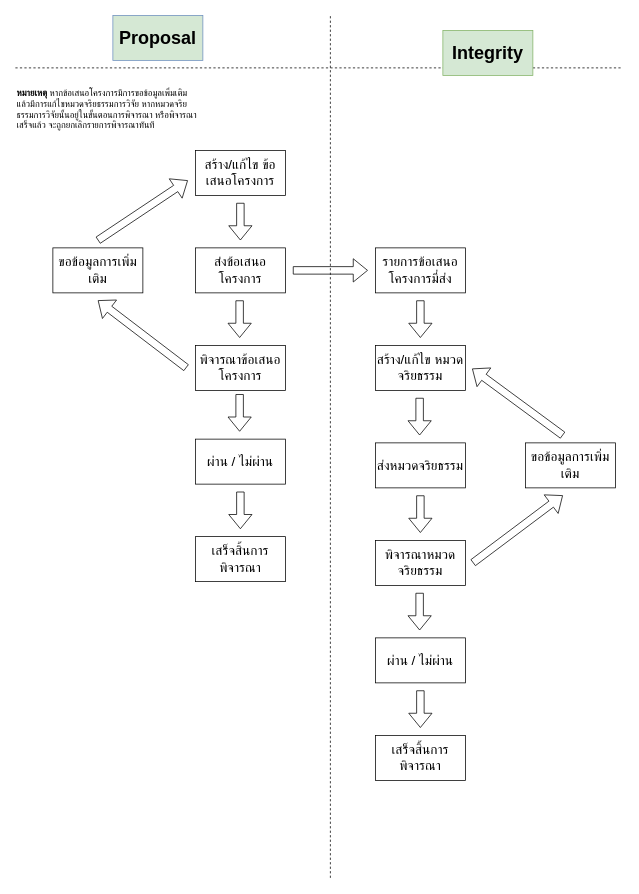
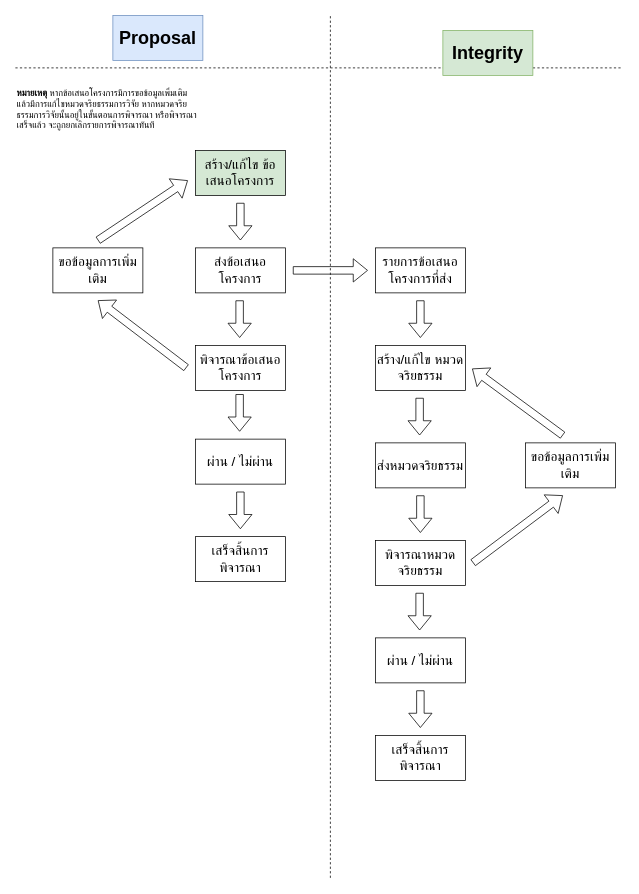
  <mxCell id="0" />
  <mxCell id="1" parent="0" />
  <mxCell id="2" value="" style="endArrow=none;dashed=1;html=1;" edge="1" parent="1"><mxGeometry width="50" height="50" relative="1" as="geometry"><mxPoint x="440" y="1170" as="sourcePoint" /><mxPoint x="440" y="20" as="targetPoint" /></mxGeometry></mxCell>
  <mxCell id="3" value="" style="endArrow=none;dashed=1;html=1;" edge="1" parent="1"><mxGeometry width="50" height="50" relative="1" as="geometry"><mxPoint x="20" y="90" as="sourcePoint" /><mxPoint x="830" y="90" as="targetPoint" /></mxGeometry></mxCell>
- <mxCell id="4" value="&lt;font style=&quot;font-size: 24px&quot;&gt;&lt;b&gt;Proposal&lt;/b&gt;&lt;/font&gt;" style="rounded=0;whiteSpace=wrap;html=1;fillColor=#d5e8d4;strokeColor=#6c8ebf;" vertex="1" parent="1"><mxGeometry x="150" y="20" width="120" height="60" as="geometry" /></mxCell>
+ <mxCell id="4" value="&lt;font style=&quot;font-size: 24px&quot;&gt;&lt;b&gt;Proposal&lt;/b&gt;&lt;/font&gt;" style="rounded=0;whiteSpace=wrap;html=1;fillColor=#dae8fc;strokeColor=#6c8ebf;" vertex="1" parent="1"><mxGeometry x="150" y="20" width="120" height="60" as="geometry" /></mxCell>
  <mxCell id="5" value="&lt;font style=&quot;font-size: 24px&quot;&gt;&lt;b&gt;Integrity&lt;/b&gt;&lt;/font&gt;" style="rounded=0;whiteSpace=wrap;html=1;fillColor=#d5e8d4;strokeColor=#82b366;" vertex="1" parent="1"><mxGeometry x="590" y="40" width="120" height="60" as="geometry" /></mxCell>
- <mxCell id="6" value="&lt;font style=&quot;font-size: 18px&quot;&gt;สร้าง/แก้ไข ข้อเสนอโครงการ&lt;/font&gt;" style="rounded=0;whiteSpace=wrap;html=1;" vertex="1" parent="1"><mxGeometry x="260" y="200" width="120" height="60" as="geometry" /></mxCell>
+ <mxCell id="6" value="&lt;font style=&quot;font-size: 18px&quot;&gt;สร้าง/แก้ไข ข้อเสนอโครงการ&lt;/font&gt;" style="rounded=0;whiteSpace=wrap;html=1;fillColor=#d5e8d4;" vertex="1" parent="1"><mxGeometry x="260" y="200" width="120" height="60" as="geometry" /></mxCell>
  <mxCell id="7" value="" style="shape=flexArrow;endArrow=classic;html=1;" edge="1" parent="1"><mxGeometry width="50" height="50" relative="1" as="geometry"><mxPoint x="320" y="270" as="sourcePoint" /><mxPoint x="320" y="320" as="targetPoint" /></mxGeometry></mxCell>
  <mxCell id="8" value="&lt;font style=&quot;font-size: 18px&quot;&gt;ส่งข้อเสนอโครงการ&lt;/font&gt;" style="rounded=0;whiteSpace=wrap;html=1;" vertex="1" parent="1"><mxGeometry x="260" y="330" width="120" height="60" as="geometry" /></mxCell>
  <mxCell id="9" value="" style="shape=flexArrow;endArrow=classic;html=1;" edge="1" parent="1"><mxGeometry width="50" height="50" relative="1" as="geometry"><mxPoint x="390" y="360" as="sourcePoint" /><mxPoint x="490" y="360" as="targetPoint" /></mxGeometry></mxCell>
- <mxCell id="10" value="&lt;font style=&quot;font-size: 18px&quot;&gt;รายการข้อเสนอโครงการมี่ส่ง&lt;/font&gt;" style="rounded=0;whiteSpace=wrap;html=1;" vertex="1" parent="1"><mxGeometry x="500" y="330" width="120" height="60" as="geometry" /></mxCell>
+ <mxCell id="10" value="&lt;font style=&quot;font-size: 18px&quot;&gt;รายการข้อเสนอโครงการที่ส่ง&lt;/font&gt;" style="rounded=0;whiteSpace=wrap;html=1;" vertex="1" parent="1"><mxGeometry x="500" y="330" width="120" height="60" as="geometry" /></mxCell>
  <mxCell id="11" value="&lt;font style=&quot;font-size: 18px&quot;&gt;พิจารณาข้อเสนอโครงการ&lt;/font&gt;" style="rounded=0;whiteSpace=wrap;html=1;" vertex="1" parent="1"><mxGeometry x="260" y="460" width="120" height="60" as="geometry" /></mxCell>
  <mxCell id="12" value="" style="shape=flexArrow;endArrow=classic;html=1;" edge="1" parent="1"><mxGeometry width="50" height="50" relative="1" as="geometry"><mxPoint x="319" y="400" as="sourcePoint" /><mxPoint x="319" y="450" as="targetPoint" /></mxGeometry></mxCell>
  <mxCell id="13" value="&lt;span style=&quot;font-size: 18px&quot;&gt;สร้าง/แก้ไข &lt;/span&gt;&lt;span style=&quot;font-size: 18px&quot;&gt;หมวดจริยธรรม&lt;/span&gt;" style="rounded=0;whiteSpace=wrap;html=1;" vertex="1" parent="1"><mxGeometry x="500" y="460" width="120" height="60" as="geometry" /></mxCell>
  <mxCell id="14" value="" style="shape=flexArrow;endArrow=classic;html=1;" edge="1" parent="1"><mxGeometry width="50" height="50" relative="1" as="geometry"><mxPoint x="560" y="400" as="sourcePoint" /><mxPoint x="560" y="450" as="targetPoint" /></mxGeometry></mxCell>
  <mxCell id="15" value="&lt;font style=&quot;font-size: 18px&quot;&gt;ขอข้อมูลการเพิ่มเติม&lt;/font&gt;" style="rounded=0;whiteSpace=wrap;html=1;" vertex="1" parent="1"><mxGeometry x="70" y="330" width="120" height="60" as="geometry" /></mxCell>
  <mxCell id="16" value="" style="shape=flexArrow;endArrow=classic;html=1;" edge="1" parent="1"><mxGeometry width="50" height="50" relative="1" as="geometry"><mxPoint x="248" y="490" as="sourcePoint" /><mxPoint x="130" y="400" as="targetPoint" /></mxGeometry></mxCell>
  <mxCell id="17" value="" style="shape=flexArrow;endArrow=classic;html=1;" edge="1" parent="1"><mxGeometry width="50" height="50" relative="1" as="geometry"><mxPoint x="130" y="320" as="sourcePoint" /><mxPoint x="250" y="240" as="targetPoint" /></mxGeometry></mxCell>
  <mxCell id="18" value="&lt;font style=&quot;font-size: 18px&quot;&gt;ส่ง&lt;/font&gt;&lt;span style=&quot;font-size: 18px&quot;&gt;หมวดจริยธรรม&lt;/span&gt;" style="rounded=0;whiteSpace=wrap;html=1;" vertex="1" parent="1"><mxGeometry x="500" y="590" width="120" height="60" as="geometry" /></mxCell>
  <mxCell id="19" value="" style="shape=flexArrow;endArrow=classic;html=1;" edge="1" parent="1"><mxGeometry width="50" height="50" relative="1" as="geometry"><mxPoint x="559" y="530" as="sourcePoint" /><mxPoint x="559" y="580" as="targetPoint" /></mxGeometry></mxCell>
  <mxCell id="20" value="&lt;font style=&quot;font-size: 18px&quot;&gt;พิจารณา&lt;/font&gt;&lt;span style=&quot;font-size: 18px&quot;&gt;หมวดจริยธรรม&lt;/span&gt;" style="rounded=0;whiteSpace=wrap;html=1;" vertex="1" parent="1"><mxGeometry x="500" y="720" width="120" height="60" as="geometry" /></mxCell>
  <mxCell id="21" value="" style="shape=flexArrow;endArrow=classic;html=1;" edge="1" parent="1"><mxGeometry width="50" height="50" relative="1" as="geometry"><mxPoint x="560" y="660" as="sourcePoint" /><mxPoint x="560" y="710" as="targetPoint" /></mxGeometry></mxCell>
  <mxCell id="22" value="&lt;font style=&quot;font-size: 18px&quot;&gt;ขอข้อมูลการเพิ่มเติม&lt;/font&gt;" style="rounded=0;whiteSpace=wrap;html=1;" vertex="1" parent="1"><mxGeometry x="700" y="590" width="120" height="60" as="geometry" /></mxCell>
  <mxCell id="23" value="" style="shape=flexArrow;endArrow=classic;html=1;" edge="1" parent="1"><mxGeometry width="50" height="50" relative="1" as="geometry"><mxPoint x="630" y="750" as="sourcePoint" /><mxPoint x="750" y="660" as="targetPoint" /></mxGeometry></mxCell>
  <mxCell id="24" value="" style="shape=flexArrow;endArrow=classic;html=1;entryX=1.075;entryY=0.517;entryDx=0;entryDy=0;entryPerimeter=0;" edge="1" parent="1" target="13"><mxGeometry width="50" height="50" relative="1" as="geometry"><mxPoint x="750" y="580" as="sourcePoint" /><mxPoint x="760" y="670" as="targetPoint" /></mxGeometry></mxCell>
  <mxCell id="25" value="&lt;span style=&quot;font-size: 18px&quot;&gt;ผ่าน / ไม่ผ่าน&lt;/span&gt;" style="rounded=0;whiteSpace=wrap;html=1;" vertex="1" parent="1"><mxGeometry x="500" y="850" width="120" height="60" as="geometry" /></mxCell>
  <mxCell id="26" value="" style="shape=flexArrow;endArrow=classic;html=1;" edge="1" parent="1"><mxGeometry width="50" height="50" relative="1" as="geometry"><mxPoint x="559" y="790" as="sourcePoint" /><mxPoint x="559" y="840" as="targetPoint" /></mxGeometry></mxCell>
  <mxCell id="27" value="&lt;span style=&quot;font-size: 18px&quot;&gt;เสร็จสิ้นการพิจารณา&lt;/span&gt;" style="rounded=0;whiteSpace=wrap;html=1;" vertex="1" parent="1"><mxGeometry x="500" y="980" width="120" height="60" as="geometry" /></mxCell>
  <mxCell id="28" value="" style="shape=flexArrow;endArrow=classic;html=1;" edge="1" parent="1"><mxGeometry width="50" height="50" relative="1" as="geometry"><mxPoint x="560" y="920" as="sourcePoint" /><mxPoint x="560" y="970" as="targetPoint" /></mxGeometry></mxCell>
  <mxCell id="29" value="&lt;span style=&quot;font-size: 18px&quot;&gt;ผ่าน / ไม่ผ่าน&lt;/span&gt;" style="rounded=0;whiteSpace=wrap;html=1;" vertex="1" parent="1"><mxGeometry x="260" y="585" width="120" height="60" as="geometry" /></mxCell>
  <mxCell id="30" value="" style="shape=flexArrow;endArrow=classic;html=1;" edge="1" parent="1"><mxGeometry width="50" height="50" relative="1" as="geometry"><mxPoint x="319" y="525" as="sourcePoint" /><mxPoint x="319" y="575" as="targetPoint" /></mxGeometry></mxCell>
  <mxCell id="31" value="&lt;span style=&quot;font-size: 18px&quot;&gt;เสร็จสิ้นการพิจารณา&lt;/span&gt;" style="rounded=0;whiteSpace=wrap;html=1;" vertex="1" parent="1"><mxGeometry x="260" y="715" width="120" height="60" as="geometry" /></mxCell>
  <mxCell id="32" value="" style="shape=flexArrow;endArrow=classic;html=1;" edge="1" parent="1"><mxGeometry width="50" height="50" relative="1" as="geometry"><mxPoint x="320" y="655" as="sourcePoint" /><mxPoint x="320" y="705" as="targetPoint" /></mxGeometry></mxCell>
  <mxCell id="33" value="&lt;div style=&quot;text-align: justify&quot;&gt;&lt;b&gt;หมายเหตุ&lt;/b&gt;&lt;span&gt; หากข้อเสนอโครงการมีการขอข้อมูลเพิ่มเติม&lt;/span&gt;&lt;/div&gt;&lt;div style=&quot;text-align: justify&quot;&gt;&lt;span&gt;แล้วมีการแก้ไขหมวดจริยธรรมการวิจัย หากหมวดจริย&lt;/span&gt;&lt;/div&gt;&lt;div style=&quot;text-align: justify&quot;&gt;&lt;span&gt;ธรรมการวิจัยนั้นอยู่ในขั้นตอนการพิจารณา หรือพิจารณา&lt;/span&gt;&lt;/div&gt;&lt;div style=&quot;text-align: justify&quot;&gt;&lt;span&gt;เสร็จแล้ว จะถูกยกเลิกรายการพิจารณาทันที&lt;/span&gt;&lt;/div&gt;" style="text;html=1;" vertex="1" parent="1"><mxGeometry x="20" y="110" width="270" height="30" as="geometry" /></mxCell>
